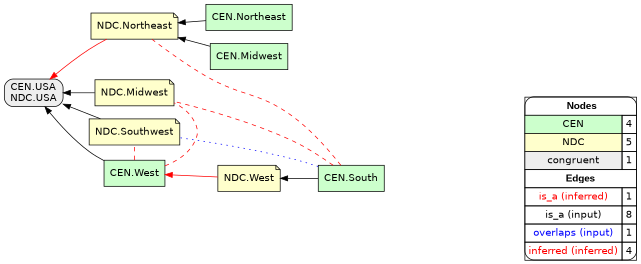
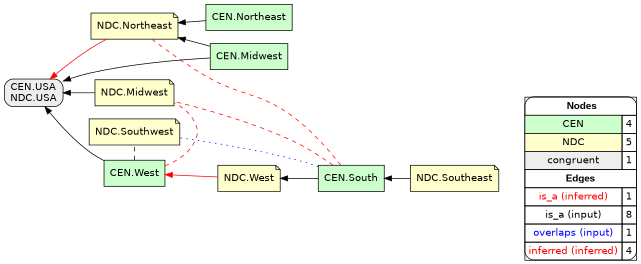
  digraph {
    rankdir=RL
    node [fillcolor="#FFFFCC" fontname=helvetica shape=box style=filled]
    edge [arrowhead=normal color="#000000" constraint=true penwidth=1 style=solid]
    n1 [fillcolor=white label=<   <TABLE BORDER="0" CELLBORDER="1" CELLSPACING="0" CELLPADDING="4">  <TR> <TD COLSPAN="2"><font face="Arial Black"> Nodes</font></TD> </TR>  <TR>   <TD bgcolor="#CCFFCC" fontname="helvetica">CEN</TD>   <TD>4</TD>   </TR>  <TR>   <TD bgcolor="#FFFFCC" fontname="helvetica">NDC</TD>   <TD>5</TD>   </TR>  <TR>   <TD bgcolor="#EEEEEE" fontname="helvetica">congruent</TD>   <TD>1</TD>   </TR>  <TR> <TD COLSPAN="2"><font face = "Arial Black"> Edges </font></TD> </TR>  <TR>   <TD><font color ="#FF0000">is_a (inferred)</font></TD><TD>1</TD> </TR> <TR>   <TD><font color ="#000000">is_a (input)</font></TD><TD>8</TD> </TR> <TR>   <TD><font color ="#0000FF">overlaps (input)</font></TD><TD>1</TD> </TR> <TR>   <TD><font color ="#FF0000">inferred (inferred)</font></TD><TD>4</TD> </TR> </TABLE>   > margin=0 style="filled,rounded"]
    "CEN.South" [fillcolor="#CCFFCC"]
    "NDC.Northeast" [shape=note]
    "NDC.Midwest" [shape=note]
    "NDC.Southwest" [shape=note]
    "NDC.West" [shape=note]
    "CEN.USA\nNDC.USA" [fillcolor="#EEEEEE" style="filled,rounded"]
    "CEN.Midwest" [fillcolor="#CCFFCC"]
    "CEN.West" [fillcolor="#CCFFCC"]
    "CEN.Northeast" [fillcolor="#CCFFCC"]
+   "NDC.Southeast" [shape=note]
    subgraph sub_1 {
      rank=source
      n1
    }
    "CEN.South" -> "NDC.Northeast" [arrowhead=none color="#FF0000" constraint=false style=dashed]
    "CEN.South" -> "NDC.Midwest" [arrowhead=none color="#FF0000" constraint=false style=dashed]
    "CEN.South" -> "NDC.Southwest" [arrowhead=none color="#0000FF" constraint=false style=dotted]
    "CEN.South" -> "NDC.West"
    "NDC.Northeast" -> "CEN.USA\nNDC.USA" [color="#FF0000"]
    "NDC.Midwest" -> "CEN.USA\nNDC.USA"
-   "NDC.Southwest" -> "CEN.USA\nNDC.USA"
+   "CEN.Midwest" -> "CEN.USA\nNDC.USA"
    "NDC.West" -> "CEN.West" [color="#FF0000"]
    "CEN.Midwest" -> "NDC.Northeast"
    "CEN.West" -> "NDC.Midwest" [arrowhead=none color="#FF0000" constraint=false style=dashed]
-   "CEN.West" -> "NDC.Southwest" [arrowhead=none color="#FF0000" constraint=false style=dashed]
+   "CEN.West" -> "NDC.Southwest" [arrowhead=none constraint=false style=dashed]
    "CEN.West" -> "CEN.USA\nNDC.USA"
    "CEN.Northeast" -> "NDC.Northeast"
+   "NDC.Southeast" -> "CEN.South"
  }
